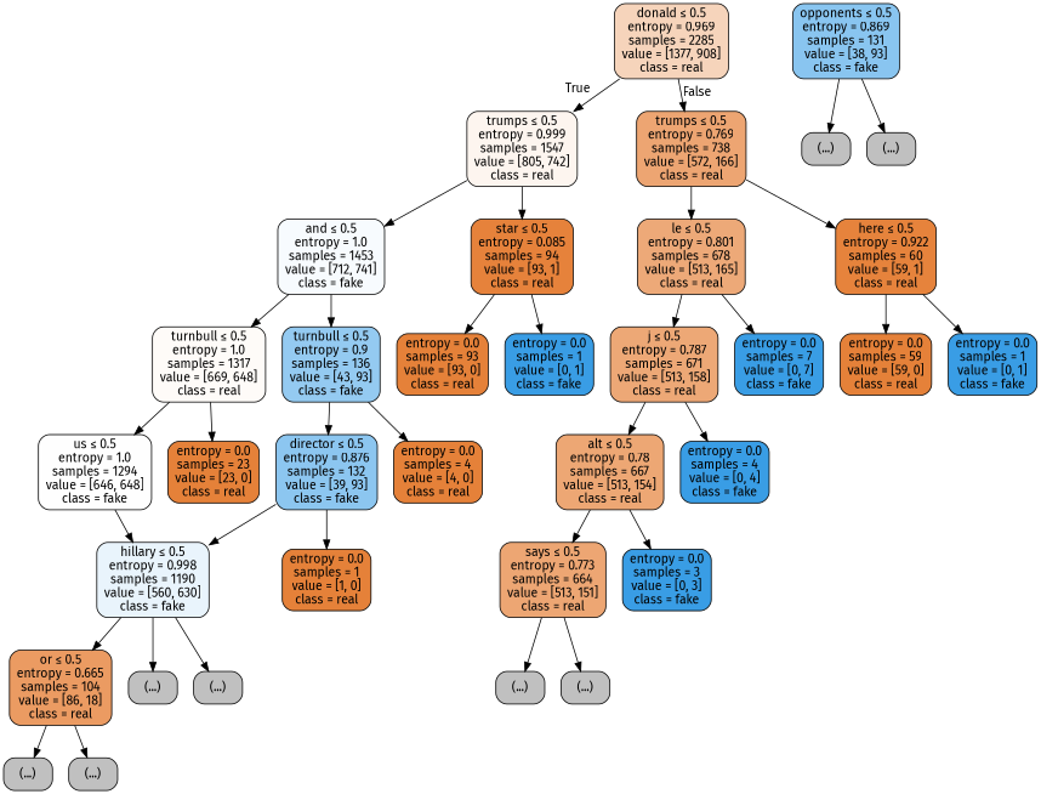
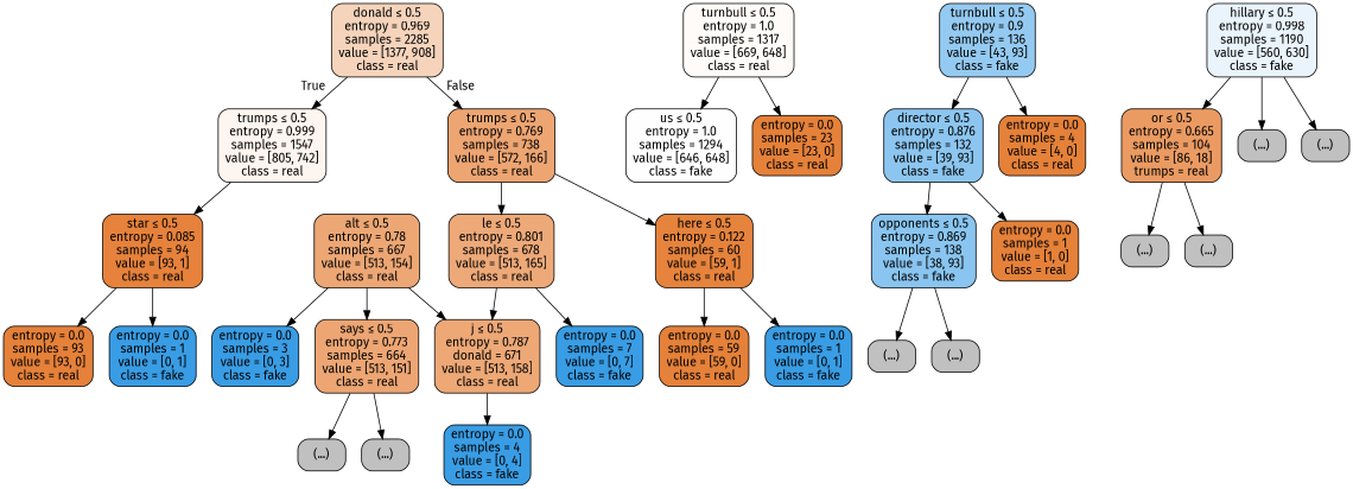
  digraph {
    fontname="Fira Sans"
    node [color=black fillcolor="#C0C0C0" fontname="Fira Sans" shape=box style="filled, rounded"]
    edge [fontname="Fira Sans"]
    n1 [fillcolor="#e5813957" label=<donald &le; 0.5<br/>entropy = 0.969<br/>samples = 2285<br/>value = [1377, 908]<br/>class = real>]
    n2 [fillcolor="#e5813914" label=<trumps &le; 0.5<br/>entropy = 0.999<br/>samples = 1547<br/>value = [805, 742]<br/>class = real>]
    n3 [fillcolor="#e58139b5" label=<trumps &le; 0.5<br/>entropy = 0.769<br/>samples = 738<br/>value = [572, 166]<br/>class = real>]
-   n4 [fillcolor="#399de50a" label=<and &le; 0.5<br/>entropy = 1.0<br/>samples = 1453<br/>value = [712, 741]<br/>class = fake>]
    n5 [fillcolor="#e58139fc" label=<star &le; 0.5<br/>entropy = 0.085<br/>samples = 94<br/>value = [93, 1]<br/>class = real>]
    n6 [fillcolor="#e58139ad" label=<le &le; 0.5<br/>entropy = 0.801<br/>samples = 678<br/>value = [513, 165]<br/>class = real>]
-   n7 [fillcolor="#e58139fb" label=<here &le; 0.5<br/>entropy = 0.922<br/>samples = 60<br/>value = [59, 1]<br/>class = real>]
+   n7 [fillcolor="#e58139fb" label=<here &le; 0.5<br/>entropy = 0.122<br/>samples = 60<br/>value = [59, 1]<br/>class = real>]
    n8 [fillcolor="#e5813908" label=<turnbull &le; 0.5<br/>entropy = 1.0<br/>samples = 1317<br/>value = [669, 648]<br/>class = real>]
    n9 [fillcolor="#399de589" label=<turnbull &le; 0.5<br/>entropy = 0.9<br/>samples = 136<br/>value = [43, 93]<br/>class = fake>]
    n10 [fillcolor="#e58139ff" label=<entropy = 0.0<br/>samples = 93<br/>value = [93, 0]<br/>class = real>]
    n11 [fillcolor="#399de5ff" label=<entropy = 0.0<br/>samples = 1<br/>value = [0, 1]<br/>class = fake>]
    n12 [fillcolor="#399de501" label=<us &le; 0.5<br/>entropy = 1.0<br/>samples = 1294<br/>value = [646, 648]<br/>class = fake>]
    n13 [fillcolor="#e58139ff" label=<entropy = 0.0<br/>samples = 23<br/>value = [23, 0]<br/>class = real>]
    n14 [fillcolor="#399de594" label=<director &le; 0.5<br/>entropy = 0.876<br/>samples = 132<br/>value = [39, 93]<br/>class = fake>]
    n15 [fillcolor="#e58139ff" label=<entropy = 0.0<br/>samples = 4<br/>value = [4, 0]<br/>class = real>]
    n16 [fillcolor="#399de51c" label=<hillary &le; 0.5<br/>entropy = 0.998<br/>samples = 1190<br/>value = [560, 630]<br/>class = fake>]
-   n17 [fillcolor="#e58139ca" label=<or &le; 0.5<br/>entropy = 0.665<br/>samples = 104<br/>value = [86, 18]<br/>class = real>]
+   n17 [fillcolor="#e58139ca" label=<or &le; 0.5<br/>entropy = 0.665<br/>samples = 104<br/>value = [86, 18]<br/>trumps = real>]
    n18 [label="(...)"]
    n19 [label="(...)"]
    n20 [label="(...)"]
    n21 [label="(...)"]
-   n22 [fillcolor="#399de597" label=<opponents &le; 0.5<br/>entropy = 0.869<br/>samples = 131<br/>value = [38, 93]<br/>class = fake>]
+   n22 [fillcolor="#399de597" label=<opponents &le; 0.5<br/>entropy = 0.869<br/>samples = 138<br/>value = [38, 93]<br/>class = fake>]
    n23 [fillcolor="#e58139ff" label=<entropy = 0.0<br/>samples = 1<br/>value = [1, 0]<br/>class = real>]
    n24 [label="(...)"]
    n25 [label="(...)"]
-   n26 [fillcolor="#e58139b0" label=<j &le; 0.5<br/>entropy = 0.787<br/>samples = 671<br/>value = [513, 158]<br/>class = real>]
+   n26 [fillcolor="#e58139b0" label=<j &le; 0.5<br/>entropy = 0.787<br/>donald = 671<br/>value = [513, 158]<br/>class = real>]
    n27 [fillcolor="#399de5ff" label=<entropy = 0.0<br/>samples = 7<br/>value = [0, 7]<br/>class = fake>]
    n28 [fillcolor="#e58139ff" label=<entropy = 0.0<br/>samples = 59<br/>value = [59, 0]<br/>class = real>]
    n29 [fillcolor="#399de5ff" label=<entropy = 0.0<br/>samples = 1<br/>value = [0, 1]<br/>class = fake>]
    n30 [fillcolor="#e58139b2" label=<alt &le; 0.5<br/>entropy = 0.78<br/>samples = 667<br/>value = [513, 154]<br/>class = real>]
    n31 [fillcolor="#399de5ff" label=<entropy = 0.0<br/>samples = 4<br/>value = [0, 4]<br/>class = fake>]
    n32 [fillcolor="#e58139b4" label=<says &le; 0.5<br/>entropy = 0.773<br/>samples = 664<br/>value = [513, 151]<br/>class = real>]
    n33 [fillcolor="#399de5ff" label=<entropy = 0.0<br/>samples = 3<br/>value = [0, 3]<br/>class = fake>]
    n34 [label="(...)"]
    n35 [label="(...)"]
    n1 -> n2 [headlabel=True labelangle=45 labeldistance=2.5]
    n1 -> n3 [headlabel=False labelangle=-45 labeldistance=2.5]
-   n2 -> n4
    n2 -> n5
    n3 -> n6
    n3 -> n7
-   n4 -> n8
-   n4 -> n9
    n5 -> n10
    n5 -> n11
    n6 -> n26
    n6 -> n27
    n7 -> n28
    n7 -> n29
    n8 -> n12
    n8 -> n13
    n9 -> n14
    n9 -> n15
-   n12 -> n16
-   n14 -> n16
+   n14 -> n22
    n14 -> n23
    n16 -> n17
    n16 -> n18
    n16 -> n19
    n17 -> n20
    n17 -> n21
    n22 -> n24
    n22 -> n25
-   n26 -> n30
+   n30 -> n26
    n26 -> n31
    n30 -> n32
    n30 -> n33
    n32 -> n34
    n32 -> n35
  }
